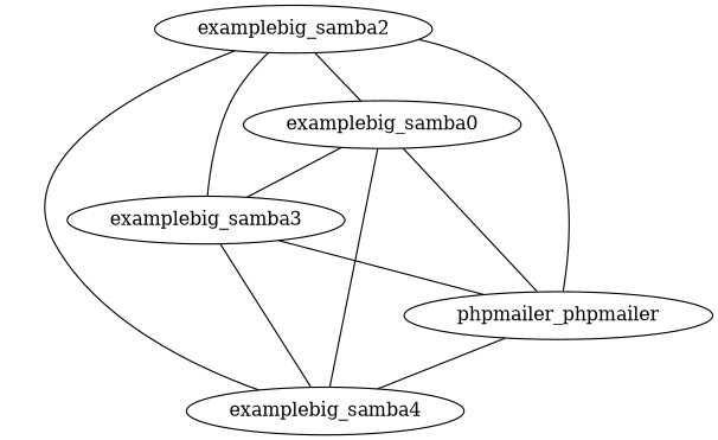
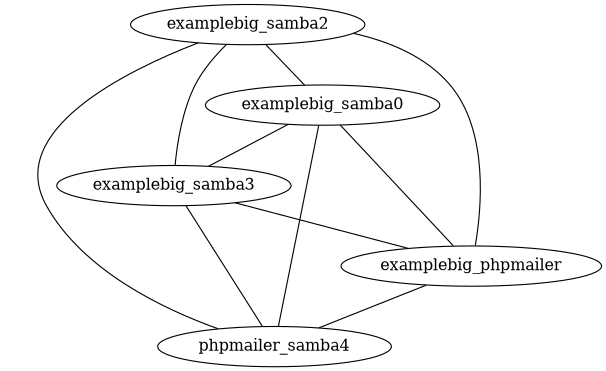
  graph {
    edge [contstraint=false]
    n1 [label=examplebig_samba0]
    examplebig_samba2
    examplebig_samba3
-   examplebig_phpmailer [label=phpmailer_phpmailer]
-   examplebig_samba4
+   examplebig_phpmailer
+   examplebig_samba4 [label=phpmailer_samba4]
    n1 -- examplebig_samba3
    n1 -- examplebig_phpmailer
    n1 -- examplebig_samba4
    examplebig_samba2 -- n1
    examplebig_samba2 -- examplebig_samba3
    examplebig_samba2 -- examplebig_phpmailer
    examplebig_samba2 -- examplebig_samba4
    examplebig_samba3 -- examplebig_phpmailer
    examplebig_samba3 -- examplebig_samba4
    examplebig_phpmailer -- examplebig_samba4
  }
